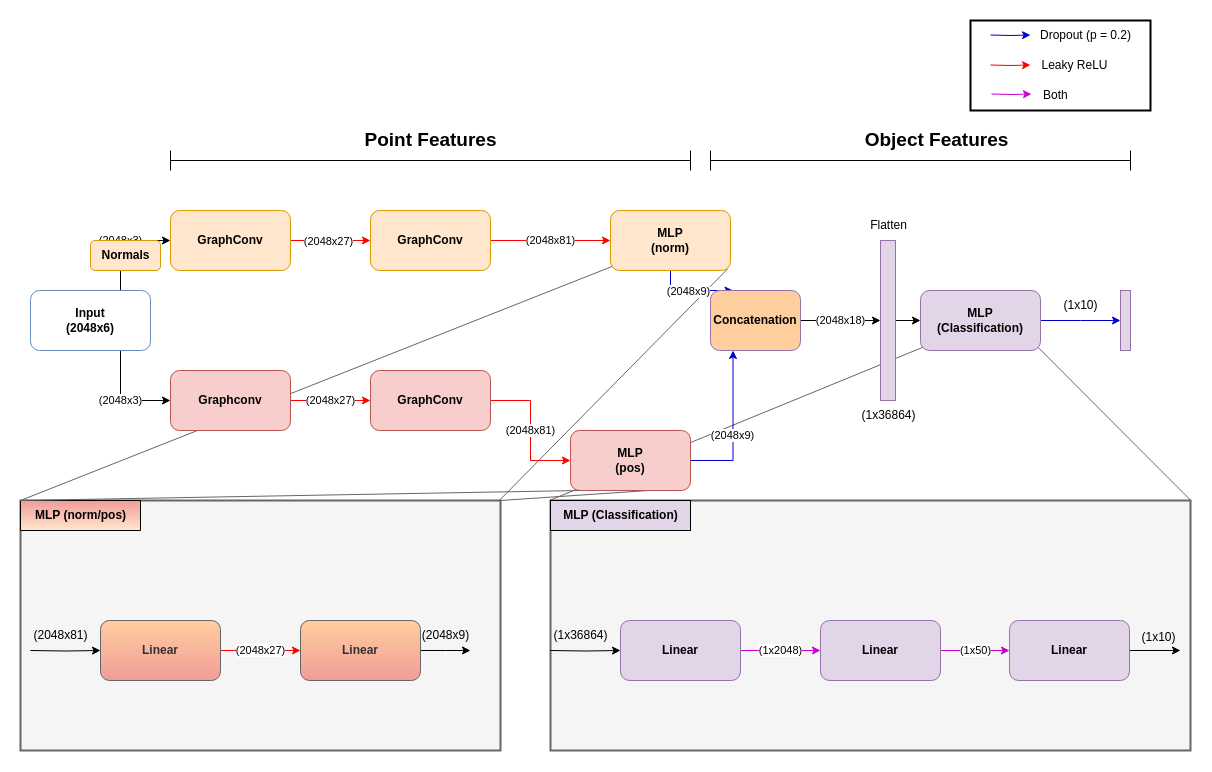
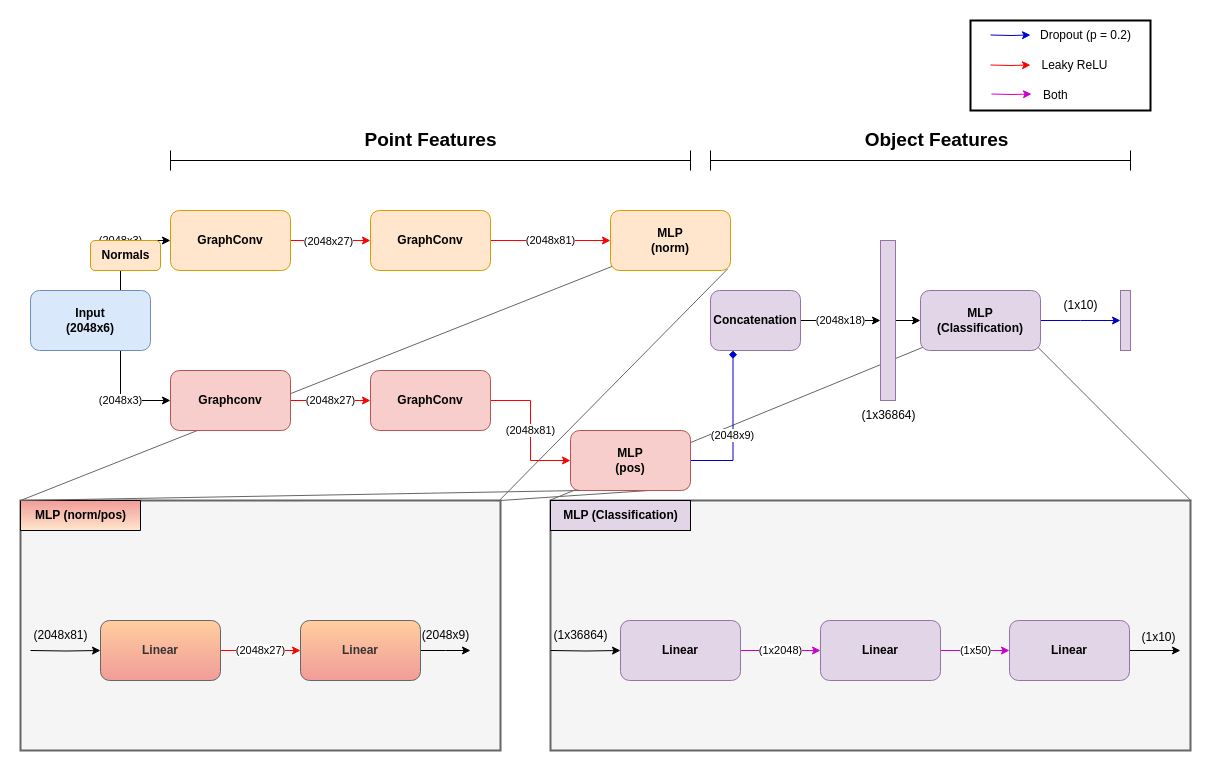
  <mxCell id="0" />
  <mxCell id="1" parent="0" />
  <mxCell id="2" value="" style="endArrow=none;html=1;rounded=0;strokeColor=#666666;fillColor=#f5f5f5;entryX=0.979;entryY=0.956;entryDx=0;entryDy=0;entryPerimeter=0;" parent="1" edge="1" target="28"><mxGeometry width="50" height="50" relative="1" as="geometry"><mxPoint x="500" y="500" as="sourcePoint" /><mxPoint x="680" y="430" as="targetPoint" /></mxGeometry></mxCell>
  <mxCell id="3" value="" style="endArrow=none;html=1;rounded=0;strokeColor=#666666;exitX=1.001;exitY=0.001;exitDx=0;exitDy=0;exitPerimeter=0;fillColor=#f5f5f5;entryX=0.975;entryY=0.939;entryDx=0;entryDy=0;entryPerimeter=0;" parent="1" source="5" edge="1" target="36"><mxGeometry width="50" height="50" relative="1" as="geometry"><mxPoint x="1150" y="490" as="sourcePoint" /><mxPoint x="1040" y="350" as="targetPoint" /></mxGeometry></mxCell>
  <mxCell id="4" value="" style="verticalLabelPosition=bottom;verticalAlign=top;html=1;shape=mxgraph.basic.rect;fillColor2=none;strokeWidth=2;size=20;indent=5;fillColor=#f5f5f5;fontColor=#333333;strokeColor=#666666;labelBackgroundColor=none;" parent="1" vertex="1"><mxGeometry x="20" y="500" width="480" height="250" as="geometry" /></mxCell>
  <mxCell id="5" value="" style="verticalLabelPosition=bottom;verticalAlign=top;html=1;shape=mxgraph.basic.rect;fillColor2=none;strokeWidth=2;size=20;indent=5;fillColor=#f5f5f5;fontColor=#333333;strokeColor=#666666;" parent="1" vertex="1"><mxGeometry x="550" y="500" width="640" height="250" as="geometry" /></mxCell>
  <mxCell id="6" value="" style="verticalLabelPosition=bottom;verticalAlign=top;html=1;shape=mxgraph.basic.rect;fillColor2=none;strokeWidth=1;size=20;indent=5;fillColor=#ffe6cc;strokeColor=default;fillStyle=auto;gradientColor=#F19C99;gradientDirection=north;" parent="1" vertex="1"><mxGeometry x="20" y="500" width="120" height="30" as="geometry" /></mxCell>
  <mxCell id="7" value="" style="verticalLabelPosition=bottom;verticalAlign=top;html=1;shape=mxgraph.basic.rect;fillColor2=none;strokeWidth=2;size=20;indent=5;fillColor=none;" parent="1" vertex="1"><mxGeometry x="970" y="20" width="180" height="90" as="geometry" /></mxCell>
  <mxCell id="8" value="" style="endArrow=none;html=1;rounded=0;strokeColor=#666666;exitX=-0.003;exitY=-0.011;exitDx=0;exitDy=0;exitPerimeter=0;entryX=0.022;entryY=0.945;entryDx=0;entryDy=0;fillColor=#f5f5f5;entryPerimeter=0;" parent="1" source="61" target="36" edge="1"><mxGeometry width="50" height="50" relative="1" as="geometry"><mxPoint x="870" y="390" as="sourcePoint" /><mxPoint x="920" y="340" as="targetPoint" /></mxGeometry></mxCell>
  <mxCell id="9" value="" style="endArrow=none;html=1;rounded=0;strokeColor=#666666;exitX=0.996;exitY=0.003;exitDx=0;exitDy=0;exitPerimeter=0;fillColor=#f5f5f5;entryX=0.976;entryY=0.974;entryDx=0;entryDy=0;entryPerimeter=0;" parent="1" source="4" edge="1" target="25"><mxGeometry width="50" height="50" relative="1" as="geometry"><mxPoint x="138.2" y="500" as="sourcePoint" /><mxPoint x="690" y="260" as="targetPoint" /></mxGeometry></mxCell>
  <mxCell id="10" value="" style="endArrow=none;html=1;rounded=0;strokeColor=#666666;fillColor=#f5f5f5;entryX=0.02;entryY=0.927;entryDx=0;entryDy=0;entryPerimeter=0;" parent="1" target="25" edge="1"><mxGeometry width="50" height="50" relative="1" as="geometry"><mxPoint x="20" y="500" as="sourcePoint" /><mxPoint x="570" y="270" as="targetPoint" /></mxGeometry></mxCell>
  <mxCell id="11" value="(2048x3)" style="edgeStyle=orthogonalEdgeStyle;rounded=0;orthogonalLoop=1;jettySize=auto;html=1;exitX=0.75;exitY=0;exitDx=0;exitDy=0;entryX=0;entryY=0.5;entryDx=0;entryDy=0;fontSize=11;" parent="1" source="13" target="16" edge="1"><mxGeometry relative="1" as="geometry" /></mxCell>
  <mxCell id="12" value="(2048x3)" style="edgeStyle=orthogonalEdgeStyle;rounded=0;orthogonalLoop=1;jettySize=auto;html=1;exitX=0.75;exitY=1;exitDx=0;exitDy=0;entryX=0;entryY=0.5;entryDx=0;entryDy=0;" parent="1" source="13" target="18" edge="1"><mxGeometry relative="1" as="geometry" /></mxCell>
- <mxCell id="13" value="Input&lt;br&gt;(2048x6)" style="rounded=1;whiteSpace=wrap;html=1;fillColor=#ffffff;strokeColor=#6c8ebf;fontStyle=1;" parent="1" vertex="1"><mxGeometry x="30" y="290" width="120" height="60" as="geometry" /></mxCell>
+ <mxCell id="13" value="Input&lt;br&gt;(2048x6)" style="rounded=1;whiteSpace=wrap;html=1;fillColor=#dae8fc;strokeColor=#6c8ebf;fontStyle=1" parent="1" vertex="1"><mxGeometry x="30" y="290" width="120" height="60" as="geometry" /></mxCell>
  <mxCell id="14" style="edgeStyle=orthogonalEdgeStyle;rounded=0;orthogonalLoop=1;jettySize=auto;html=1;exitX=1;exitY=0.5;exitDx=0;exitDy=0;entryX=0;entryY=0.5;entryDx=0;entryDy=0;strokeColor=#FF0000;" parent="1" source="16" target="20" edge="1"><mxGeometry relative="1" as="geometry" /></mxCell>
  <mxCell id="15" value="(2048x27)" style="edgeLabel;html=1;align=center;verticalAlign=middle;resizable=0;points=[];" parent="14" vertex="1" connectable="0"><mxGeometry x="-0.238" relative="1" as="geometry"><mxPoint x="7" as="offset" /></mxGeometry></mxCell>
  <mxCell id="16" value="GraphConv" style="rounded=1;whiteSpace=wrap;html=1;fillColor=#ffe6cc;strokeColor=#d79b00;fontStyle=1" parent="1" vertex="1"><mxGeometry x="170" y="210" width="120" height="60" as="geometry" /></mxCell>
  <mxCell id="17" value="(2048x27)" style="edgeStyle=orthogonalEdgeStyle;rounded=0;orthogonalLoop=1;jettySize=auto;html=1;exitX=1;exitY=0.5;exitDx=0;exitDy=0;entryX=0;entryY=0.5;entryDx=0;entryDy=0;strokeColor=#FF0000;" parent="1" source="18" target="22" edge="1"><mxGeometry relative="1" as="geometry" /></mxCell>
  <mxCell id="18" value="Graphconv" style="rounded=1;whiteSpace=wrap;html=1;fillColor=#f8cecc;strokeColor=#b85450;fontStyle=1" parent="1" vertex="1"><mxGeometry x="170" y="370" width="120" height="60" as="geometry" /></mxCell>
  <mxCell id="19" value="(2048x81)" style="edgeStyle=orthogonalEdgeStyle;rounded=0;orthogonalLoop=1;jettySize=auto;html=1;entryX=0;entryY=0.5;entryDx=0;entryDy=0;strokeColor=#FF0000;" parent="1" source="20" target="25" edge="1"><mxGeometry relative="1" as="geometry" /></mxCell>
  <mxCell id="20" value="GraphConv" style="rounded=1;whiteSpace=wrap;html=1;fillColor=#ffe6cc;strokeColor=#d79b00;fontStyle=1" parent="1" vertex="1"><mxGeometry x="370" y="210" width="120" height="60" as="geometry" /></mxCell>
  <mxCell id="21" value="(2048x81)" style="edgeStyle=orthogonalEdgeStyle;rounded=0;orthogonalLoop=1;jettySize=auto;html=1;exitX=1;exitY=0.5;exitDx=0;exitDy=0;entryX=0;entryY=0.5;entryDx=0;entryDy=0;strokeColor=#FF0000;" parent="1" source="22" target="28" edge="1"><mxGeometry relative="1" as="geometry" /></mxCell>
  <mxCell id="22" value="GraphConv" style="rounded=1;whiteSpace=wrap;html=1;fillColor=#f8cecc;strokeColor=#b85450;fontStyle=1" parent="1" vertex="1"><mxGeometry x="370" y="370" width="120" height="60" as="geometry" /></mxCell>
- <mxCell id="23" style="edgeStyle=orthogonalEdgeStyle;rounded=0;orthogonalLoop=1;jettySize=auto;html=1;entryX=0.25;entryY=0;entryDx=0;entryDy=0;strokeColor=#0000CC;" parent="1" source="25" target="30" edge="1"><mxGeometry relative="1" as="geometry" /></mxCell>
- <mxCell id="24" value="(2048x9)" style="edgeLabel;html=1;align=center;verticalAlign=middle;resizable=0;points=[];" parent="23" vertex="1" connectable="0"><mxGeometry x="-0.112" relative="1" as="geometry"><mxPoint as="offset" /></mxGeometry></mxCell>
  <mxCell id="25" value="MLP&lt;br&gt;(norm)" style="rounded=1;whiteSpace=wrap;html=1;fillColor=#ffe6cc;strokeColor=#d79b00;fontStyle=1" parent="1" vertex="1"><mxGeometry x="610" y="210" width="120" height="60" as="geometry" /></mxCell>
- <mxCell id="26" style="edgeStyle=orthogonalEdgeStyle;rounded=0;orthogonalLoop=1;jettySize=auto;html=1;entryX=0.25;entryY=1;entryDx=0;entryDy=0;strokeColor=#0000CC;" parent="1" source="28" target="30" edge="1"><mxGeometry relative="1" as="geometry" /></mxCell>
+ <mxCell id="26" style="edgeStyle=orthogonalEdgeStyle;rounded=0;orthogonalLoop=1;jettySize=auto;html=1;entryX=0.25;entryY=1;entryDx=0;entryDy=0;strokeColor=#0000CC;endArrow=diamond;" parent="1" source="28" target="30" edge="1"><mxGeometry relative="1" as="geometry" /></mxCell>
  <mxCell id="27" value="(2048x9)" style="edgeLabel;html=1;align=center;verticalAlign=middle;resizable=0;points=[];" parent="26" vertex="1" connectable="0"><mxGeometry x="-0.113" y="1" relative="1" as="geometry"><mxPoint as="offset" /></mxGeometry></mxCell>
  <mxCell id="28" value="MLP&lt;br&gt;(pos)" style="rounded=1;whiteSpace=wrap;html=1;fillColor=#f8cecc;strokeColor=#b85450;fontStyle=1" parent="1" vertex="1"><mxGeometry x="570" y="430" width="120" height="60" as="geometry" /></mxCell>
  <mxCell id="29" value="(2048x18)" style="edgeStyle=orthogonalEdgeStyle;rounded=0;orthogonalLoop=1;jettySize=auto;html=1;" parent="1" source="30" target="32" edge="1"><mxGeometry relative="1" as="geometry"><mxPoint as="offset" /></mxGeometry></mxCell>
- <mxCell id="30" value="Concatenation" style="rounded=1;whiteSpace=wrap;html=1;fillColor=#ffce9f;strokeColor=#9673a6;fontStyle=1;" parent="1" vertex="1"><mxGeometry x="710" y="290" width="90" height="60" as="geometry" /></mxCell>
+ <mxCell id="30" value="Concatenation" style="rounded=1;whiteSpace=wrap;html=1;fillColor=#e1d5e7;strokeColor=#9673a6;fontStyle=1" parent="1" vertex="1"><mxGeometry x="710" y="290" width="90" height="60" as="geometry" /></mxCell>
  <mxCell id="31" value="" style="edgeStyle=orthogonalEdgeStyle;rounded=0;orthogonalLoop=1;jettySize=auto;html=1;" parent="1" source="32" target="36" edge="1"><mxGeometry relative="1" as="geometry" /></mxCell>
  <mxCell id="32" value="" style="whiteSpace=wrap;html=1;rounded=0;fillColor=#e1d5e7;strokeColor=#9673a6;" parent="1" vertex="1"><mxGeometry x="880" y="240" width="15" height="160" as="geometry" /></mxCell>
- <mxCell id="33" value="Flatten" style="text;html=1;align=center;verticalAlign=middle;resizable=0;points=[];autosize=1;strokeColor=none;fillColor=none;" parent="1" vertex="1"><mxGeometry x="857.5" y="210" width="60" height="30" as="geometry" /></mxCell>
  <mxCell id="34" value="(1x36864)" style="text;html=1;align=center;verticalAlign=middle;resizable=0;points=[];autosize=1;strokeColor=none;fillColor=none;" parent="1" vertex="1"><mxGeometry x="847.5" y="400" width="80" height="30" as="geometry" /></mxCell>
  <mxCell id="35" value="" style="edgeStyle=orthogonalEdgeStyle;rounded=0;orthogonalLoop=1;jettySize=auto;html=1;strokeColor=#0000CC;" parent="1" source="36" edge="1"><mxGeometry relative="1" as="geometry"><mxPoint x="1120" y="320" as="targetPoint" /></mxGeometry></mxCell>
  <mxCell id="36" value="MLP&lt;br&gt;(Classification)" style="whiteSpace=wrap;html=1;rounded=1;fillColor=#e1d5e7;strokeColor=#9673a6;fontStyle=1" parent="1" vertex="1"><mxGeometry x="920" y="290" width="120" height="60" as="geometry" /></mxCell>
  <mxCell id="37" value="Normals" style="text;html=1;align=center;verticalAlign=middle;resizable=0;points=[];autosize=1;strokeColor=#d79b00;fillColor=#ffe6cc;fontStyle=1;rounded=1;" parent="1" vertex="1"><mxGeometry x="90" y="240" width="70" height="30" as="geometry" /></mxCell>
  <mxCell id="38" value="(1x10)" style="text;html=1;align=center;verticalAlign=middle;resizable=0;points=[];autosize=1;strokeColor=none;fillColor=none;" parent="1" vertex="1"><mxGeometry x="1050" y="290" width="60" height="30" as="geometry" /></mxCell>
  <mxCell id="39" value="" style="whiteSpace=wrap;html=1;rounded=0;fillColor=#e1d5e7;strokeColor=#9673a6;" parent="1" vertex="1"><mxGeometry x="1120" y="290" width="10" height="60" as="geometry" /></mxCell>
  <mxCell id="40" value="" style="edgeStyle=orthogonalEdgeStyle;rounded=0;orthogonalLoop=1;jettySize=auto;html=1;strokeColor=#0000CC;" parent="1" edge="1"><mxGeometry relative="1" as="geometry"><mxPoint x="990" y="34.52" as="sourcePoint" /><mxPoint x="1030" y="34.52" as="targetPoint" /></mxGeometry></mxCell>
  <mxCell id="41" value="Dropout (p = 0.2)" style="text;html=1;align=center;verticalAlign=middle;resizable=0;points=[];autosize=1;strokeColor=none;fillColor=none;" parent="1" vertex="1"><mxGeometry x="1030" y="20" width="110" height="30" as="geometry" /></mxCell>
  <mxCell id="42" value="" style="edgeStyle=orthogonalEdgeStyle;rounded=0;orthogonalLoop=1;jettySize=auto;html=1;strokeColor=#FF0000;" parent="1" edge="1"><mxGeometry relative="1" as="geometry"><mxPoint x="990" y="64.52" as="sourcePoint" /><mxPoint x="1030" y="64.52" as="targetPoint" /></mxGeometry></mxCell>
  <mxCell id="43" value="Leaky ReLU" style="text;html=1;align=center;verticalAlign=middle;resizable=0;points=[];autosize=1;strokeColor=none;fillColor=none;" parent="1" vertex="1"><mxGeometry x="1029" y="50" width="90" height="30" as="geometry" /></mxCell>
  <mxCell id="44" value="(2048x27)" style="edgeStyle=orthogonalEdgeStyle;rounded=0;orthogonalLoop=1;jettySize=auto;html=1;strokeColor=#FF0000;" parent="1" source="45" target="47" edge="1"><mxGeometry relative="1" as="geometry" /></mxCell>
  <mxCell id="45" value="Linear" style="whiteSpace=wrap;html=1;fillColor=#FFCE9F;fontColor=#333333;strokeColor=#666666;rounded=1;gradientColor=#F19C99;fontStyle=1" parent="1" vertex="1"><mxGeometry x="100" y="620" width="120" height="60" as="geometry" /></mxCell>
  <mxCell id="46" style="edgeStyle=orthogonalEdgeStyle;rounded=0;orthogonalLoop=1;jettySize=auto;html=1;strokeColor=#000000;" parent="1" source="47" edge="1"><mxGeometry relative="1" as="geometry"><mxPoint x="470" y="650" as="targetPoint" /></mxGeometry></mxCell>
  <mxCell id="47" value="Linear" style="whiteSpace=wrap;html=1;fillColor=#FFCE9F;fontColor=#333333;strokeColor=#666666;rounded=1;gradientColor=#F19C99;fontStyle=1" parent="1" vertex="1"><mxGeometry x="300" y="620" width="120" height="60" as="geometry" /></mxCell>
  <mxCell id="48" value="" style="edgeStyle=orthogonalEdgeStyle;rounded=0;orthogonalLoop=1;jettySize=auto;html=1;strokeColor=#000000;" parent="1" target="45" edge="1"><mxGeometry relative="1" as="geometry"><mxPoint x="30" y="650" as="sourcePoint" /></mxGeometry></mxCell>
  <mxCell id="49" value="(2048x81)" style="text;html=1;align=center;verticalAlign=middle;resizable=0;points=[];autosize=1;strokeColor=none;fillColor=none;" parent="1" vertex="1"><mxGeometry x="20" y="620" width="80" height="30" as="geometry" /></mxCell>
  <mxCell id="50" value="(2048x9)" style="text;html=1;align=center;verticalAlign=middle;resizable=0;points=[];autosize=1;strokeColor=none;fillColor=none;" parent="1" vertex="1"><mxGeometry x="410" y="620" width="70" height="30" as="geometry" /></mxCell>
  <mxCell id="51" value="&lt;b&gt;MLP (norm/pos)&lt;/b&gt;" style="text;html=1;align=center;verticalAlign=middle;resizable=0;points=[];autosize=1;strokeColor=none;fillColor=none;rounded=0;" parent="1" vertex="1"><mxGeometry x="25" y="500" width="110" height="30" as="geometry" /></mxCell>
  <mxCell id="52" value="(1x2048)" style="edgeStyle=orthogonalEdgeStyle;rounded=0;orthogonalLoop=1;jettySize=auto;html=1;entryX=0;entryY=0.5;entryDx=0;entryDy=0;strokeColor=#CC00CC;" parent="1" source="53" target="55" edge="1"><mxGeometry relative="1" as="geometry" /></mxCell>
  <mxCell id="53" value="Linear" style="whiteSpace=wrap;html=1;fillColor=#e1d5e7;strokeColor=#9673a6;rounded=1;fontStyle=1" parent="1" vertex="1"><mxGeometry x="620" y="620" width="120" height="60" as="geometry" /></mxCell>
  <mxCell id="54" value="(1x50)" style="edgeStyle=orthogonalEdgeStyle;rounded=0;orthogonalLoop=1;jettySize=auto;html=1;strokeColor=#CC00CC;entryX=0;entryY=0.5;entryDx=0;entryDy=0;" parent="1" source="55" target="59" edge="1"><mxGeometry relative="1" as="geometry"><mxPoint x="990" y="650" as="targetPoint" /></mxGeometry></mxCell>
  <mxCell id="55" value="Linear" style="whiteSpace=wrap;html=1;fillColor=#e1d5e7;strokeColor=#9673a6;rounded=1;fontStyle=1" parent="1" vertex="1"><mxGeometry x="820" y="620" width="120" height="60" as="geometry" /></mxCell>
  <mxCell id="56" value="" style="edgeStyle=orthogonalEdgeStyle;rounded=0;orthogonalLoop=1;jettySize=auto;html=1;strokeColor=#000000;" parent="1" target="53" edge="1"><mxGeometry relative="1" as="geometry"><mxPoint x="550" y="650" as="sourcePoint" /></mxGeometry></mxCell>
  <mxCell id="57" value="(1x36864)" style="text;html=1;align=center;verticalAlign=middle;resizable=0;points=[];autosize=1;strokeColor=none;fillColor=none;" parent="1" vertex="1"><mxGeometry x="540" y="620" width="80" height="30" as="geometry" /></mxCell>
  <mxCell id="58" value="" style="edgeStyle=orthogonalEdgeStyle;rounded=0;orthogonalLoop=1;jettySize=auto;html=1;fontSize=19;" parent="1" source="59" edge="1"><mxGeometry relative="1" as="geometry"><mxPoint x="1180" y="650" as="targetPoint" /></mxGeometry></mxCell>
  <mxCell id="59" value="Linear" style="whiteSpace=wrap;html=1;fillColor=#e1d5e7;strokeColor=#9673a6;rounded=1;fontStyle=1" parent="1" vertex="1"><mxGeometry x="1009" y="620" width="120" height="60" as="geometry" /></mxCell>
  <mxCell id="60" value="" style="verticalLabelPosition=bottom;verticalAlign=top;html=1;shape=mxgraph.basic.rect;fillColor2=none;strokeWidth=1;size=20;indent=5;fillColor=none;" parent="1" vertex="1"><mxGeometry x="550" y="500" width="120" height="30" as="geometry" /></mxCell>
  <mxCell id="61" value="&lt;b&gt;MLP (Classification)&lt;/b&gt;" style="text;html=1;align=center;verticalAlign=middle;resizable=0;points=[];autosize=1;strokeColor=#000000;fillColor=#e1d5e7;" parent="1" vertex="1"><mxGeometry x="550" y="500" width="140" height="30" as="geometry" /></mxCell>
  <mxCell id="62" value="" style="edgeStyle=orthogonalEdgeStyle;rounded=0;orthogonalLoop=1;jettySize=auto;html=1;strokeColor=#CC00CC;" parent="1" edge="1"><mxGeometry relative="1" as="geometry"><mxPoint x="991" y="93.52" as="sourcePoint" /><mxPoint x="1031" y="93.52" as="targetPoint" /></mxGeometry></mxCell>
  <mxCell id="63" value="Both" style="text;html=1;align=left;verticalAlign=middle;resizable=0;points=[];autosize=1;strokeColor=none;fillColor=none;" parent="1" vertex="1"><mxGeometry x="1041" y="80" width="50" height="30" as="geometry" /></mxCell>
  <mxCell id="64" value="" style="endArrow=none;html=1;rounded=0;strokeColor=#666666;exitX=0.998;exitY=-0.012;exitDx=0;exitDy=0;exitPerimeter=0;fillColor=#f5f5f5;entryX=0.083;entryY=1;entryDx=0;entryDy=0;entryPerimeter=0;" parent="1" edge="1" target="28"><mxGeometry width="50" height="50" relative="1" as="geometry"><mxPoint x="20" y="500" as="sourcePoint" /><mxPoint x="580" y="430" as="targetPoint" /></mxGeometry></mxCell>
  <mxCell id="65" value="&lt;font style=&quot;font-size: 19px;&quot;&gt;&lt;b&gt;Point Features&lt;/b&gt;&lt;/font&gt;" style="text;html=1;align=center;verticalAlign=middle;resizable=0;points=[];autosize=1;strokeColor=none;fillColor=none;" parent="1" vertex="1"><mxGeometry x="350" y="120" width="160" height="40" as="geometry" /></mxCell>
  <mxCell id="66" value="" style="shape=crossbar;whiteSpace=wrap;html=1;rounded=1;fontSize=19;" parent="1" vertex="1"><mxGeometry x="170" y="150" width="520" height="20" as="geometry" /></mxCell>
  <mxCell id="67" value="" style="shape=crossbar;whiteSpace=wrap;html=1;rounded=1;fontSize=19;" parent="1" vertex="1"><mxGeometry x="710" y="150" width="420" height="20" as="geometry" /></mxCell>
  <mxCell id="68" value="&lt;font style=&quot;font-size: 19px;&quot;&gt;&lt;b&gt;Object Features&lt;/b&gt;&lt;/font&gt;" style="text;html=1;align=center;verticalAlign=middle;resizable=0;points=[];autosize=1;strokeColor=none;fillColor=none;" parent="1" vertex="1"><mxGeometry x="851" y="120" width="170" height="40" as="geometry" /></mxCell>
  <mxCell id="69" value="&lt;font style=&quot;font-size: 12px;&quot;&gt;(1x10)&lt;/font&gt;" style="text;html=1;align=center;verticalAlign=middle;resizable=0;points=[];autosize=1;strokeColor=none;fillColor=none;fontSize=19;" parent="1" vertex="1"><mxGeometry x="1128" y="615" width="60" height="40" as="geometry" /></mxCell>
